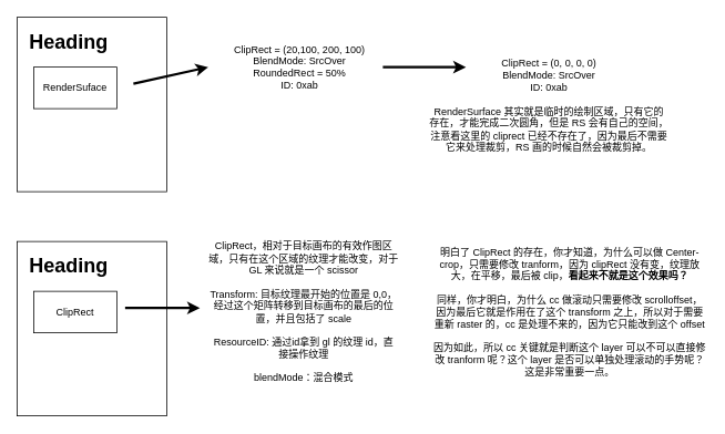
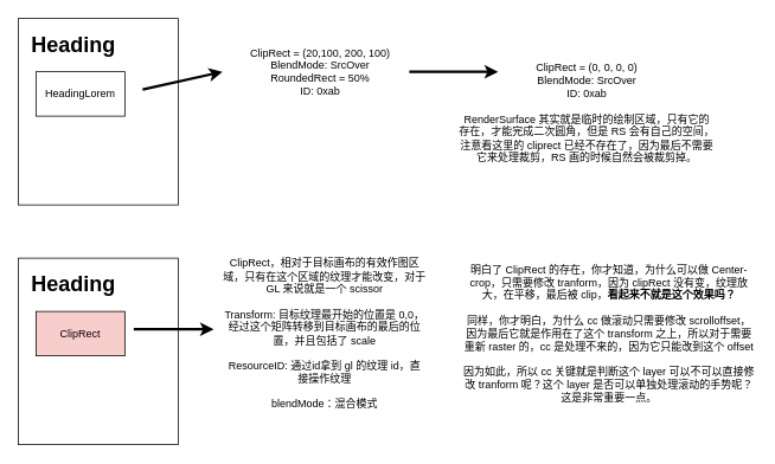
  <mxCell id="0" />
  <mxCell id="1" parent="0" />
  <mxCell id="2" value="" style="rounded=0;whiteSpace=wrap;html=1;" vertex="1" parent="1"><mxGeometry x="20" y="20" width="180" height="210" as="geometry" /></mxCell>
  <mxCell id="3" value="&lt;h1&gt;Heading&lt;/h1&gt;&lt;p&gt;Lorem ipsum dolor sit amet, consectetur adipisicing elit, sed do eiusmod tempor incididunt ut labore et dolore magna aliqua.&lt;/p&gt;" style="text;html=1;strokeColor=none;fillColor=none;spacing=5;spacingTop=-20;whiteSpace=wrap;overflow=hidden;rounded=0;" vertex="1" parent="1"><mxGeometry x="30" y="30" width="120" height="40" as="geometry" /></mxCell>
- <mxCell id="4" value="RenderSuface" style="rounded=0;whiteSpace=wrap;html=1;" vertex="1" parent="1"><mxGeometry x="40" y="80" width="100" height="50" as="geometry" /></mxCell>
+ <mxCell id="4" value="HeadingLorem" style="rounded=0;whiteSpace=wrap;html=1;" vertex="1" parent="1"><mxGeometry x="40" y="80" width="100" height="50" as="geometry" /></mxCell>
  <mxCell id="5" value="" style="endArrow=classic;html=1;rounded=0;strokeWidth=3;" edge="1" parent="1"><mxGeometry width="50" height="50" relative="1" as="geometry"><mxPoint x="160" y="100" as="sourcePoint" /><mxPoint x="250" y="80" as="targetPoint" /></mxGeometry></mxCell>
  <mxCell id="6" value="ClipRect = (20,100, 200, 100)&lt;br&gt;BlendMode: SrcOver&lt;br&gt;RoundedRect = 50%&lt;br&gt;ID: 0xab" style="text;html=1;strokeColor=none;fillColor=none;align=center;verticalAlign=middle;whiteSpace=wrap;rounded=0;" vertex="1" parent="1"><mxGeometry x="260" y="40" width="200" height="80" as="geometry" /></mxCell>
  <mxCell id="7" value="" style="rounded=0;whiteSpace=wrap;html=1;" vertex="1" parent="1"><mxGeometry x="20" y="290" width="180" height="210" as="geometry" /></mxCell>
  <mxCell id="8" value="&lt;h1&gt;Heading&lt;/h1&gt;&lt;p&gt;Lorem ipsum dolor sit amet, consectetur adipisicing elit, sed do eiusmod tempor incididunt ut labore et dolore magna aliqua.&lt;/p&gt;" style="text;html=1;strokeColor=none;fillColor=none;spacing=5;spacingTop=-20;whiteSpace=wrap;overflow=hidden;rounded=0;" vertex="1" parent="1"><mxGeometry x="30" y="300" width="120" height="40" as="geometry" /></mxCell>
  <mxCell id="9" value="" style="endArrow=classic;html=1;rounded=0;strokeWidth=3;" edge="1" parent="1"><mxGeometry width="50" height="50" relative="1" as="geometry"><mxPoint x="460" y="80" as="sourcePoint" /><mxPoint x="560" y="80" as="targetPoint" /></mxGeometry></mxCell>
  <mxCell id="10" value="" style="endArrow=classic;html=1;rounded=0;strokeWidth=3;" edge="1" parent="1"><mxGeometry width="50" height="50" relative="1" as="geometry"><mxPoint x="150" y="370" as="sourcePoint" /><mxPoint x="240" y="370" as="targetPoint" /></mxGeometry></mxCell>
- <mxCell id="11" value="ClipRect" style="rounded=0;whiteSpace=wrap;html=1;" vertex="1" parent="1"><mxGeometry x="40" y="350" width="100" height="50" as="geometry" /></mxCell>
+ <mxCell id="11" value="ClipRect" style="rounded=0;whiteSpace=wrap;html=1;fillColor=#f8cecc;" vertex="1" parent="1"><mxGeometry x="40" y="350" width="100" height="50" as="geometry" /></mxCell>
  <mxCell id="12" value="ClipRect，相对于目标画布的有效作图区域，只有在这个区域的纹理才能改变，对于 GL 来说就是一个 scissor&lt;br&gt;&lt;br&gt;Transform: 目标纹理最开始的位置是 0,0，经过这个矩阵转移到目标画布的最后的位置，并且包括了 scale&lt;br&gt;&lt;br&gt;ResourceID: 通过id拿到 gl 的纹理 id，直接操作纹理&lt;br&gt;&lt;br&gt;blendMode：混合模式" style="text;html=1;strokeColor=none;fillColor=none;align=center;verticalAlign=middle;whiteSpace=wrap;rounded=0;" vertex="1" parent="1"><mxGeometry x="250" y="280" width="230" height="190" as="geometry" /></mxCell>
  <mxCell id="13" value="ClipRect = (0, 0, 0, 0)&lt;br&gt;BlendMode: SrcOver&lt;br&gt;ID: 0xab" style="text;html=1;strokeColor=none;fillColor=none;align=center;verticalAlign=middle;whiteSpace=wrap;rounded=0;" vertex="1" parent="1"><mxGeometry x="560" y="50" width="200" height="80" as="geometry" /></mxCell>
  <mxCell id="14" value="明白了 ClipRect 的存在，你才知道，为什么可以做 Center-crop，只需要修改 tranform，因为 clipRect 没有变，纹理放大，在平移，最后被 clip，&lt;b&gt;看起来不就是这个效果吗？&lt;/b&gt;&lt;br&gt;&lt;br&gt;同样，你才明白，为什么 cc 做滚动只需要修改 scrolloffset，因为最后它就是作用在了这个 transform 之上，所以对于需要重新 raster 的，cc 是处理不来的，因为它只能改到这个 offset&lt;br&gt;&lt;br&gt;因为如此，所以 cc 关键就是判断这个 layer 可以不可以直接修改 tranform 呢？这个 layer 是否可以单独处理滚动的手势呢？这是非常重要一点。" style="text;html=1;strokeColor=none;fillColor=none;align=center;verticalAlign=middle;whiteSpace=wrap;rounded=0;" vertex="1" parent="1"><mxGeometry x="520" y="280" width="330" height="190" as="geometry" /></mxCell>
  <mxCell id="15" value="RenderSurface 其实就是临时的绘制区域，只有它的存在，才能完成二次圆角，但是 RS 会有自己的空间，注意看这里的 cliprect 已经不存在了，因为最后不需要它来处理裁剪，RS 画的时候自然会被裁剪掉。" style="text;html=1;strokeColor=none;fillColor=none;align=center;verticalAlign=middle;whiteSpace=wrap;rounded=0;" vertex="1" parent="1"><mxGeometry x="515" y="140" width="290" height="30" as="geometry" /></mxCell>
